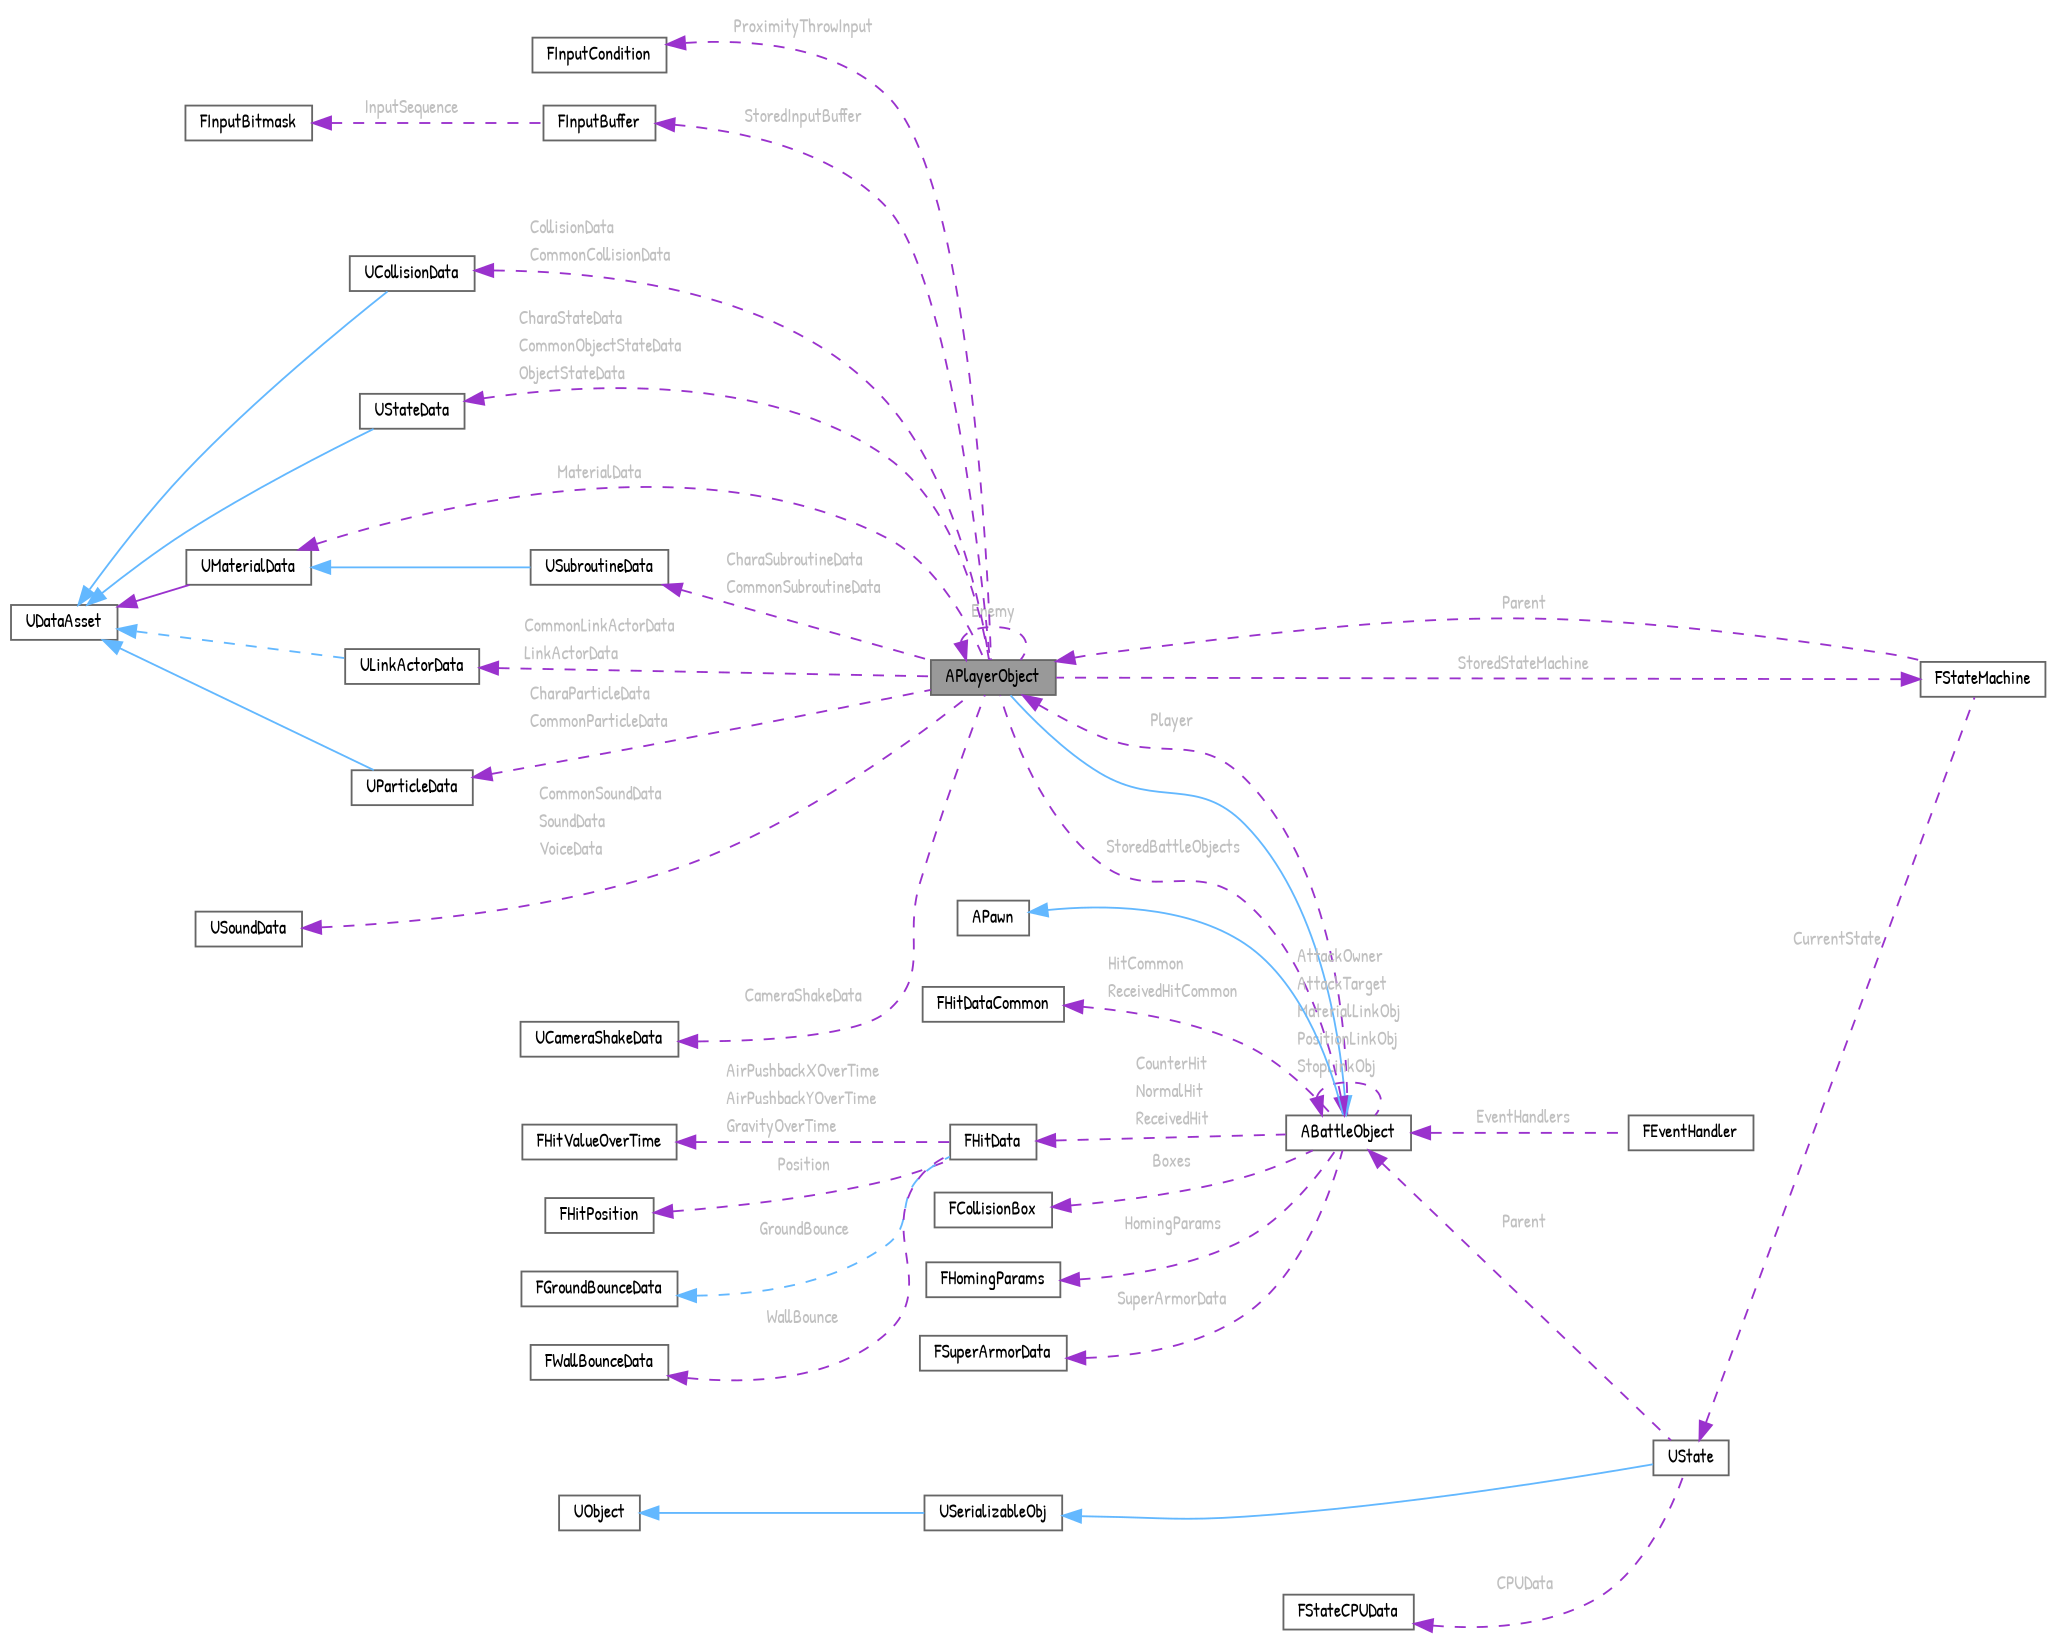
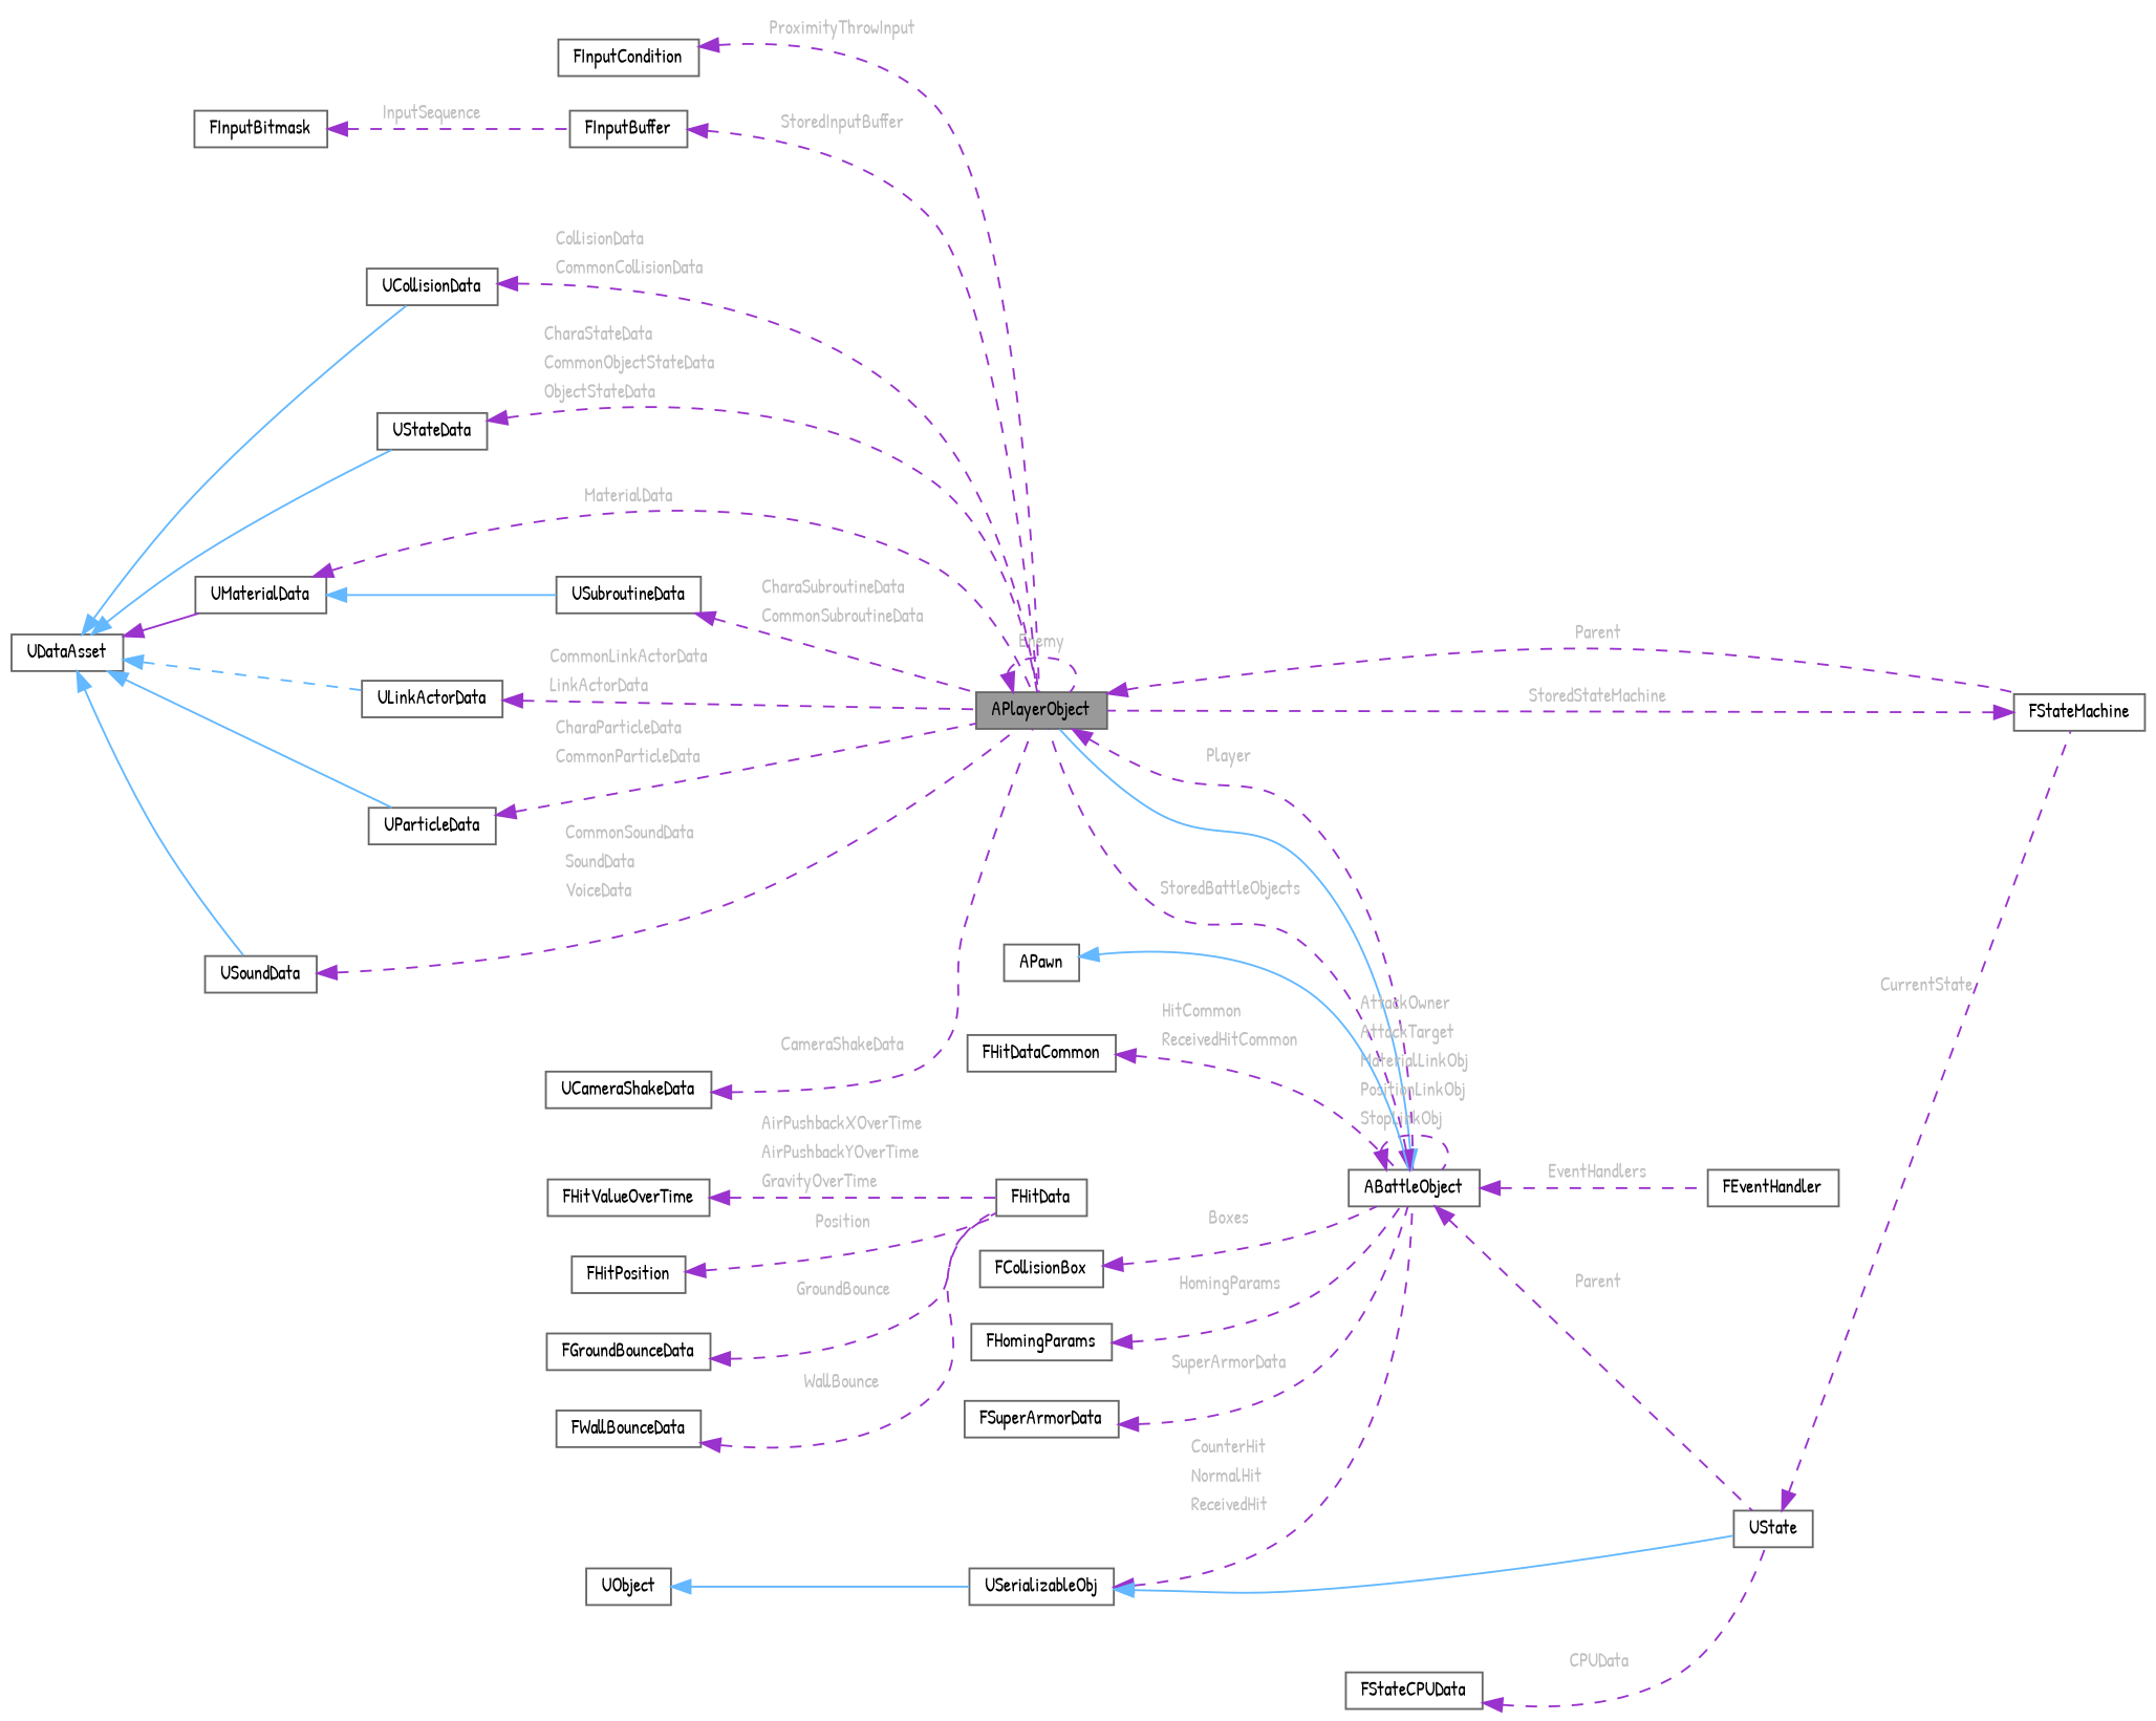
  digraph {
    fontname="Patrick Hand"
    rankdir=LR
    node [color=gray40 fillcolor=white fontname="Patrick Hand" fontsize=10 shape=box style=filled]
    edge [color=darkorchid3 dir=back fontcolor=grey fontname="Patrick Hand" fontsize=10 labelfontname=Helvetica labelfontsize=10 style=dashed]
    n1 [fillcolor=grey60 fontcolor=black height=0.2 label=APlayerObject width=0.4]
    n2 [height=0.2 label=ABattleObject width=0.4]
    n3 [height=0.2 label=FStateMachine width=0.4]
    n4 [height=0.2 label=UState width=0.4]
    n5 [height=0.2 label=FEventHandler width=0.4]
    n6 [height=0.2 label=APawn width=0.4]
    n7 [height=0.2 label=FHitDataCommon width=0.4]
    n8 [height=0.2 label=FHitData width=0.4]
    n9 [height=0.2 label=FHitValueOverTime width=0.4]
    n10 [height=0.2 label=FHitPosition width=0.4]
    n11 [height=0.2 label=FGroundBounceData width=0.4]
    n12 [height=0.2 label=FWallBounceData width=0.4]
    n13 [height=0.2 label=FCollisionBox width=0.4]
    n14 [height=0.2 label=FHomingParams width=0.4]
    n15 [height=0.2 label=FSuperArmorData width=0.4]
    n16 [height=0.2 label=FInputCondition width=0.4]
    n17 [height=0.2 label=USerializableObj width=0.4]
    n18 [height=0.2 label=UObject width=0.4]
    n19 [height=0.2 label=FStateCPUData width=0.4]
    n20 [height=0.2 label=FInputBuffer width=0.4]
    n21 [height=0.2 label=FInputBitmask width=0.4]
    n22 [height=0.2 label=UCollisionData width=0.4]
    n23 [height=0.2 label=UDataAsset width=0.4]
    n24 [height=0.2 label=UStateData width=0.4]
    n25 [height=0.2 label=UMaterialData width=0.4]
    n26 [height=0.2 label=ULinkActorData width=0.4]
    n27 [height=0.2 label=UParticleData width=0.4]
    n28 [height=0.2 label=USoundData width=0.4]
    n29 [height=0.2 label=USubroutineData width=0.4]
    n30 [height=0.2 label=UCameraShakeData width=0.4]
    n1 -> n1 [label=<<TABLE CELLBORDER="0" BORDER="0"><TR><TD VALIGN="top" ALIGN="LEFT" CELLPADDING="1" CELLSPACING="0">Enemy</TD></TR> </TABLE>>]
    n1 -> n2 [label=<<TABLE CELLBORDER="0" BORDER="0"><TR><TD VALIGN="top" ALIGN="LEFT" CELLPADDING="1" CELLSPACING="0">Player</TD></TR> </TABLE>>]
    n1 -> n3 [label=<<TABLE CELLBORDER="0" BORDER="0"><TR><TD VALIGN="top" ALIGN="LEFT" CELLPADDING="1" CELLSPACING="0">Parent</TD></TR> </TABLE>>]
    n2 -> n1 [color=steelblue1 style=solid fontcolor=""]
    n2 -> n1 [label=<<TABLE CELLBORDER="0" BORDER="0"><TR><TD VALIGN="top" ALIGN="LEFT" CELLPADDING="1" CELLSPACING="0">StoredBattleObjects</TD></TR> </TABLE>>]
    n2 -> n2 [label=<<TABLE CELLBORDER="0" BORDER="0"><TR><TD VALIGN="top" ALIGN="LEFT" CELLPADDING="1" CELLSPACING="0">AttackOwner</TD></TR> <TR><TD VALIGN="top" ALIGN="LEFT" CELLPADDING="1" CELLSPACING="0">AttackTarget</TD></TR> <TR><TD VALIGN="top" ALIGN="LEFT" CELLPADDING="1" CELLSPACING="0">MaterialLinkObj</TD></TR> <TR><TD VALIGN="top" ALIGN="LEFT" CELLPADDING="1" CELLSPACING="0">PositionLinkObj</TD></TR> <TR><TD VALIGN="top" ALIGN="LEFT" CELLPADDING="1" CELLSPACING="0">StopLinkObj</TD></TR> </TABLE>>]
    n2 -> n4 [label=<<TABLE CELLBORDER="0" BORDER="0"><TR><TD VALIGN="top" ALIGN="LEFT" CELLPADDING="1" CELLSPACING="0">Parent</TD></TR> </TABLE>>]
    n2 -> n5 [label=<<TABLE CELLBORDER="0" BORDER="0"><TR><TD VALIGN="top" ALIGN="LEFT" CELLPADDING="1" CELLSPACING="0">EventHandlers</TD></TR> </TABLE>>]
    n3 -> n1 [label=<<TABLE CELLBORDER="0" BORDER="0"><TR><TD VALIGN="top" ALIGN="LEFT" CELLPADDING="1" CELLSPACING="0">StoredStateMachine</TD></TR> </TABLE>>]
    n4 -> n3 [label=<<TABLE CELLBORDER="0" BORDER="0"><TR><TD VALIGN="top" ALIGN="LEFT" CELLPADDING="1" CELLSPACING="0">CurrentState</TD></TR> </TABLE>>]
    n6 -> n2 [color=steelblue1 style=solid fontcolor=""]
    n7 -> n2 [label=<<TABLE CELLBORDER="0" BORDER="0"><TR><TD VALIGN="top" ALIGN="LEFT" CELLPADDING="1" CELLSPACING="0">HitCommon</TD></TR> <TR><TD VALIGN="top" ALIGN="LEFT" CELLPADDING="1" CELLSPACING="0">ReceivedHitCommon</TD></TR> </TABLE>>]
-   n8 -> n2 [label=<<TABLE CELLBORDER="0" BORDER="0"><TR><TD VALIGN="top" ALIGN="LEFT" CELLPADDING="1" CELLSPACING="0">CounterHit</TD></TR> <TR><TD VALIGN="top" ALIGN="LEFT" CELLPADDING="1" CELLSPACING="0">NormalHit</TD></TR> <TR><TD VALIGN="top" ALIGN="LEFT" CELLPADDING="1" CELLSPACING="0">ReceivedHit</TD></TR> </TABLE>>]
+   n17 -> n2 [label=<<TABLE CELLBORDER="0" BORDER="0"><TR><TD VALIGN="top" ALIGN="LEFT" CELLPADDING="1" CELLSPACING="0">CounterHit</TD></TR> <TR><TD VALIGN="top" ALIGN="LEFT" CELLPADDING="1" CELLSPACING="0">NormalHit</TD></TR> <TR><TD VALIGN="top" ALIGN="LEFT" CELLPADDING="1" CELLSPACING="0">ReceivedHit</TD></TR> </TABLE>>]
    n9 -> n8 [label=<<TABLE CELLBORDER="0" BORDER="0"><TR><TD VALIGN="top" ALIGN="LEFT" CELLPADDING="1" CELLSPACING="0">AirPushbackXOverTime</TD></TR> <TR><TD VALIGN="top" ALIGN="LEFT" CELLPADDING="1" CELLSPACING="0">AirPushbackYOverTime</TD></TR> <TR><TD VALIGN="top" ALIGN="LEFT" CELLPADDING="1" CELLSPACING="0">GravityOverTime</TD></TR> </TABLE>>]
    n10 -> n8 [label=<<TABLE CELLBORDER="0" BORDER="0"><TR><TD VALIGN="top" ALIGN="LEFT" CELLPADDING="1" CELLSPACING="0">Position</TD></TR> </TABLE>>]
-   n11 -> n8 [color=steelblue1 label=<<TABLE CELLBORDER="0" BORDER="0"><TR><TD VALIGN="top" ALIGN="LEFT" CELLPADDING="1" CELLSPACING="0">GroundBounce</TD></TR> </TABLE>>]
+   n11 -> n8 [label=<<TABLE CELLBORDER="0" BORDER="0"><TR><TD VALIGN="top" ALIGN="LEFT" CELLPADDING="1" CELLSPACING="0">GroundBounce</TD></TR> </TABLE>>]
    n12 -> n8 [label=<<TABLE CELLBORDER="0" BORDER="0"><TR><TD VALIGN="top" ALIGN="LEFT" CELLPADDING="1" CELLSPACING="0">WallBounce</TD></TR> </TABLE>>]
    n13 -> n2 [label=<<TABLE CELLBORDER="0" BORDER="0"><TR><TD VALIGN="top" ALIGN="LEFT" CELLPADDING="1" CELLSPACING="0">Boxes</TD></TR> </TABLE>>]
    n14 -> n2 [label=<<TABLE CELLBORDER="0" BORDER="0"><TR><TD VALIGN="top" ALIGN="LEFT" CELLPADDING="1" CELLSPACING="0">HomingParams</TD></TR> </TABLE>>]
    n15 -> n2 [label=<<TABLE CELLBORDER="0" BORDER="0"><TR><TD VALIGN="top" ALIGN="LEFT" CELLPADDING="1" CELLSPACING="0">SuperArmorData</TD></TR> </TABLE>>]
    n16 -> n1 [label=<<TABLE CELLBORDER="0" BORDER="0"><TR><TD VALIGN="top" ALIGN="LEFT" CELLPADDING="1" CELLSPACING="0">ProximityThrowInput</TD></TR> </TABLE>>]
    n17 -> n4 [color=steelblue1 style=solid fontcolor=""]
    n18 -> n17 [color=steelblue1 style=solid fontcolor=""]
    n19 -> n4 [label=<<TABLE CELLBORDER="0" BORDER="0"><TR><TD VALIGN="top" ALIGN="LEFT" CELLPADDING="1" CELLSPACING="0">CPUData</TD></TR> </TABLE>>]
    n20 -> n1 [label=<<TABLE CELLBORDER="0" BORDER="0"><TR><TD VALIGN="top" ALIGN="LEFT" CELLPADDING="1" CELLSPACING="0">StoredInputBuffer</TD></TR> </TABLE>>]
    n21 -> n20 [label=<<TABLE CELLBORDER="0" BORDER="0"><TR><TD VALIGN="top" ALIGN="LEFT" CELLPADDING="1" CELLSPACING="0">InputSequence</TD></TR> </TABLE>>]
    n22 -> n1 [label=<<TABLE CELLBORDER="0" BORDER="0"><TR><TD VALIGN="top" ALIGN="LEFT" CELLPADDING="1" CELLSPACING="0">CollisionData</TD></TR> <TR><TD VALIGN="top" ALIGN="LEFT" CELLPADDING="1" CELLSPACING="0">CommonCollisionData</TD></TR> </TABLE>>]
    n23 -> n22 [color=steelblue1 style=solid fontcolor=""]
    n23 -> n24 [color=steelblue1 style=solid fontcolor=""]
    n23 -> n25 [style=solid fontcolor=""]
    n23 -> n26 [color=steelblue1 fontcolor=""]
    n23 -> n27 [color=steelblue1 style=solid fontcolor=""]
+   n23 -> n28 [color=steelblue1 style=solid fontcolor=""]
    n24 -> n1 [label=<<TABLE CELLBORDER="0" BORDER="0"><TR><TD VALIGN="top" ALIGN="LEFT" CELLPADDING="1" CELLSPACING="0">CharaStateData</TD></TR> <TR><TD VALIGN="top" ALIGN="LEFT" CELLPADDING="1" CELLSPACING="0">CommonObjectStateData</TD></TR> <TR><TD VALIGN="top" ALIGN="LEFT" CELLPADDING="1" CELLSPACING="0">ObjectStateData</TD></TR> </TABLE>>]
    n25 -> n1 [label=<<TABLE CELLBORDER="0" BORDER="0"><TR><TD VALIGN="top" ALIGN="LEFT" CELLPADDING="1" CELLSPACING="0">MaterialData</TD></TR> </TABLE>>]
    n25 -> n29 [color=steelblue1 style=solid fontcolor=""]
    n26 -> n1 [label=<<TABLE CELLBORDER="0" BORDER="0"><TR><TD VALIGN="top" ALIGN="LEFT" CELLPADDING="1" CELLSPACING="0">CommonLinkActorData</TD></TR> <TR><TD VALIGN="top" ALIGN="LEFT" CELLPADDING="1" CELLSPACING="0">LinkActorData</TD></TR> </TABLE>>]
    n27 -> n1 [label=<<TABLE CELLBORDER="0" BORDER="0"><TR><TD VALIGN="top" ALIGN="LEFT" CELLPADDING="1" CELLSPACING="0">CharaParticleData</TD></TR> <TR><TD VALIGN="top" ALIGN="LEFT" CELLPADDING="1" CELLSPACING="0">CommonParticleData</TD></TR> </TABLE>>]
    n28 -> n1 [label=<<TABLE CELLBORDER="0" BORDER="0"><TR><TD VALIGN="top" ALIGN="LEFT" CELLPADDING="1" CELLSPACING="0">CommonSoundData</TD></TR> <TR><TD VALIGN="top" ALIGN="LEFT" CELLPADDING="1" CELLSPACING="0">SoundData</TD></TR> <TR><TD VALIGN="top" ALIGN="LEFT" CELLPADDING="1" CELLSPACING="0">VoiceData</TD></TR> </TABLE>>]
    n29 -> n1 [label=<<TABLE CELLBORDER="0" BORDER="0"><TR><TD VALIGN="top" ALIGN="LEFT" CELLPADDING="1" CELLSPACING="0">CharaSubroutineData</TD></TR> <TR><TD VALIGN="top" ALIGN="LEFT" CELLPADDING="1" CELLSPACING="0">CommonSubroutineData</TD></TR> </TABLE>>]
    n30 -> n1 [label=<<TABLE CELLBORDER="0" BORDER="0"><TR><TD VALIGN="top" ALIGN="LEFT" CELLPADDING="1" CELLSPACING="0">CameraShakeData</TD></TR> </TABLE>>]
  }
